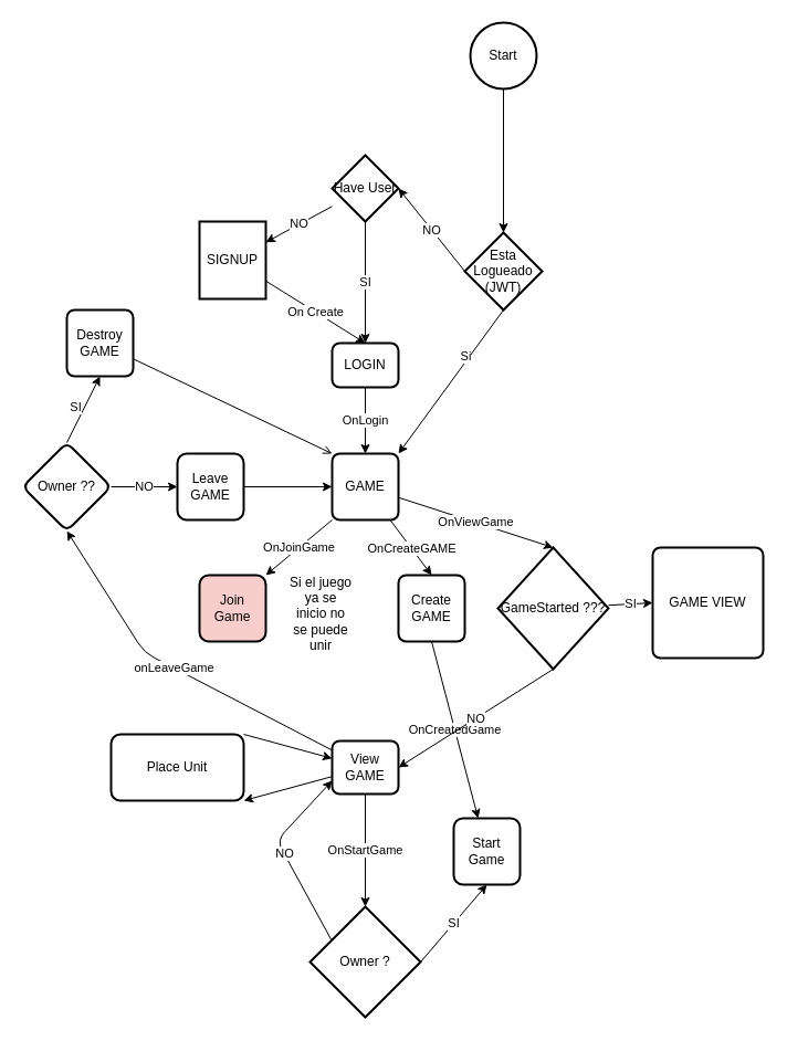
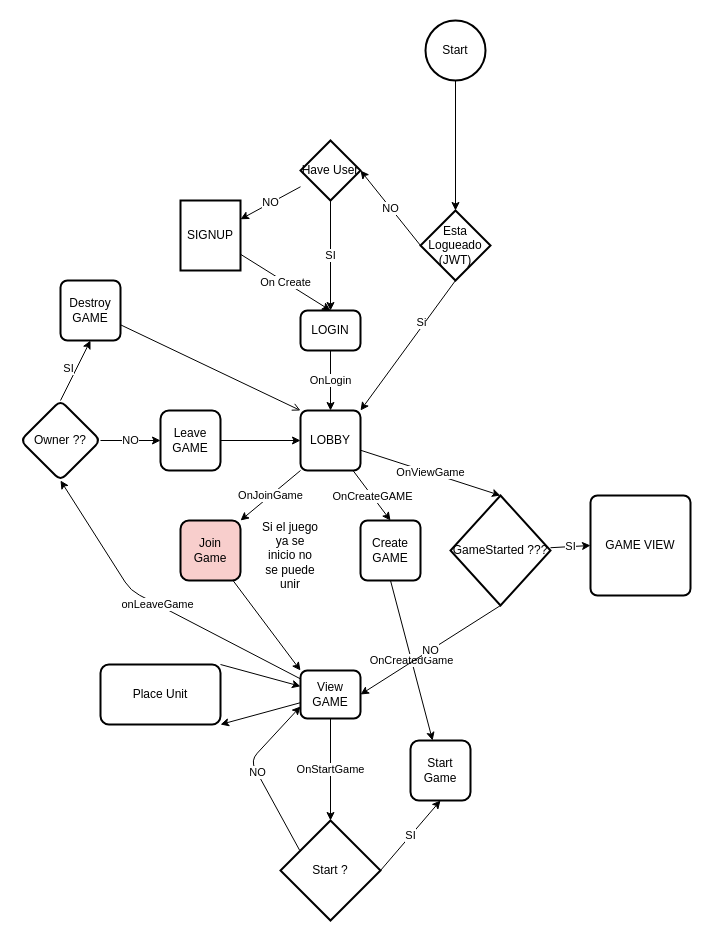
  <mxCell id="0" />
  <mxCell id="1" parent="0" />
  <mxCell id="2" value="OnLogin" style="edgeStyle=none;html=1;" parent="1" source="3" target="14" edge="1"><mxGeometry relative="1" as="geometry" /></mxCell>
  <mxCell id="3" value="LOGIN" style="rounded=1;whiteSpace=wrap;html=1;absoluteArcSize=1;arcSize=14;strokeWidth=2;" parent="1" vertex="1"><mxGeometry x="300" y="310" width="60" height="40" as="geometry" /></mxCell>
  <mxCell id="4" style="edgeStyle=none;html=1;entryX=0.5;entryY=0;entryDx=0;entryDy=0;entryPerimeter=0;" parent="1" source="5" target="37" edge="1"><mxGeometry relative="1" as="geometry" /></mxCell>
  <mxCell id="5" value="Start" style="strokeWidth=2;html=1;shape=mxgraph.flowchart.start_1;whiteSpace=wrap;" parent="1" vertex="1"><mxGeometry x="425" y="20" width="60" height="60" as="geometry" /></mxCell>
  <mxCell id="6" value="SI" style="edgeStyle=none;html=1;entryX=0.5;entryY=0;entryDx=0;entryDy=0;" parent="1" source="8" target="3" edge="1"><mxGeometry relative="1" as="geometry"><mxPoint x="320" y="300" as="targetPoint" /></mxGeometry></mxCell>
  <mxCell id="7" value="NO" style="edgeStyle=none;html=1;" parent="1" source="8" target="10" edge="1"><mxGeometry relative="1" as="geometry" /></mxCell>
  <mxCell id="8" value="Have User" style="strokeWidth=2;html=1;shape=mxgraph.flowchart.decision;whiteSpace=wrap;" parent="1" vertex="1"><mxGeometry x="300" y="140" width="60" height="60" as="geometry" /></mxCell>
  <mxCell id="9" value="On Create" style="edgeStyle=none;html=1;entryX=0.5;entryY=0;entryDx=0;entryDy=0;" parent="1" source="10" target="3" edge="1"><mxGeometry relative="1" as="geometry" /></mxCell>
  <mxCell id="10" value="SIGNUP" style="whiteSpace=wrap;html=1;strokeWidth=2;" parent="1" vertex="1"><mxGeometry x="180" y="200" width="60" height="70" as="geometry" /></mxCell>
  <mxCell id="11" value="OnCreateGAME" style="edgeStyle=none;html=1;entryX=0.5;entryY=0;entryDx=0;entryDy=0;" parent="1" source="14" target="18" edge="1"><mxGeometry x="0.015" relative="1" as="geometry"><mxPoint as="offset" /></mxGeometry></mxCell>
  <mxCell id="12" value="OnJoinGame" style="edgeStyle=none;html=1;entryX=1;entryY=0;entryDx=0;entryDy=0;exitX=0;exitY=1;exitDx=0;exitDy=0;" parent="1" source="14" target="16" edge="1"><mxGeometry relative="1" as="geometry"><mxPoint as="offset" /></mxGeometry></mxCell>
  <mxCell id="13" value="OnViewGame" style="edgeStyle=none;html=1;entryX=0.5;entryY=0;entryDx=0;entryDy=0;entryPerimeter=0;" parent="1" source="14" target="40" edge="1"><mxGeometry relative="1" as="geometry" /></mxCell>
- <mxCell id="14" value="GAME" style="rounded=1;whiteSpace=wrap;html=1;absoluteArcSize=1;arcSize=14;strokeWidth=2;" parent="1" vertex="1"><mxGeometry x="300" y="410" width="60" height="60" as="geometry" /></mxCell>
+ <mxCell id="14" value="LOBBY" style="rounded=1;whiteSpace=wrap;html=1;absoluteArcSize=1;arcSize=14;strokeWidth=2;" parent="1" vertex="1"><mxGeometry x="300" y="410" width="60" height="60" as="geometry" /></mxCell>
+ <mxCell id="15" style="edgeStyle=none;html=1;entryX=0;entryY=0;entryDx=0;entryDy=0;" parent="1" source="16" target="22" edge="1"><mxGeometry relative="1" as="geometry" /></mxCell>
  <mxCell id="16" value="Join Game" style="whiteSpace=wrap;html=1;rounded=1;arcSize=14;strokeWidth=2;fillColor=#f8cecc;" parent="1" vertex="1"><mxGeometry x="180" y="520" width="60" height="60" as="geometry" /></mxCell>
  <mxCell id="17" value="OnCreatedGame" style="edgeStyle=none;html=1;exitX=0.5;exitY=1;exitDx=0;exitDy=0;" parent="1" source="18" target="30" edge="1"><mxGeometry relative="1" as="geometry" /></mxCell>
  <mxCell id="18" value="Create GAME" style="rounded=1;whiteSpace=wrap;html=1;absoluteArcSize=1;arcSize=14;strokeWidth=2;" parent="1" vertex="1"><mxGeometry x="360" y="520" width="60" height="60" as="geometry" /></mxCell>
  <mxCell id="19" value="onLeaveGame" style="edgeStyle=none;html=1;entryX=0.5;entryY=1;entryDx=0;entryDy=0;" parent="1" source="22" target="27" edge="1"><mxGeometry x="-0.001" relative="1" as="geometry"><Array as="points"><mxPoint x="130" y="590" /></Array><mxPoint as="offset" /></mxGeometry></mxCell>
  <mxCell id="20" value="OnStartGame" style="edgeStyle=none;html=1;entryX=0.5;entryY=0;entryDx=0;entryDy=0;entryPerimeter=0;" parent="1" source="22" target="33" edge="1"><mxGeometry relative="1" as="geometry" /></mxCell>
  <mxCell id="21" value="" style="edgeStyle=none;html=1;entryX=1;entryY=1;entryDx=0;entryDy=0;" edge="1" parent="1" source="22" target="44"><mxGeometry relative="1" as="geometry" /></mxCell>
  <mxCell id="22" value="View GAME" style="whiteSpace=wrap;html=1;rounded=1;arcSize=14;strokeWidth=2;" parent="1" vertex="1"><mxGeometry x="300" y="670" width="60" height="48" as="geometry" /></mxCell>
  <mxCell id="23" value="" style="edgeStyle=none;html=1;entryX=0;entryY=0.5;entryDx=0;entryDy=0;" parent="1" source="24" target="14" edge="1"><mxGeometry relative="1" as="geometry" /></mxCell>
  <mxCell id="24" value="Leave GAME" style="whiteSpace=wrap;html=1;rounded=1;arcSize=14;strokeWidth=2;" parent="1" vertex="1"><mxGeometry x="160" y="410" width="60" height="60" as="geometry" /></mxCell>
  <mxCell id="25" value="NO" style="edgeStyle=none;html=1;entryX=0;entryY=0.5;entryDx=0;entryDy=0;exitX=1;exitY=0.5;exitDx=0;exitDy=0;" parent="1" source="27" target="24" edge="1"><mxGeometry relative="1" as="geometry"><mxPoint x="77" y="547" as="sourcePoint" /><Array as="points" /></mxGeometry></mxCell>
  <mxCell id="26" value="SI" style="edgeStyle=none;html=1;entryX=0.5;entryY=1;entryDx=0;entryDy=0;exitX=0.5;exitY=0;exitDx=0;exitDy=0;" parent="1" source="27" target="29" edge="1"><mxGeometry x="-0.017" y="7" relative="1" as="geometry"><mxPoint x="190" y="420" as="targetPoint" /><Array as="points" /><mxPoint y="1" as="offset" /></mxGeometry></mxCell>
  <mxCell id="27" value="Owner ??" style="rhombus;whiteSpace=wrap;html=1;rounded=1;arcSize=14;strokeWidth=2;" parent="1" vertex="1"><mxGeometry x="20" y="400" width="80" height="80" as="geometry" /></mxCell>
  <mxCell id="28" style="edgeStyle=none;html=1;entryX=0;entryY=0;entryDx=0;entryDy=0;endArrow=open;" parent="1" source="29" target="14" edge="1"><mxGeometry relative="1" as="geometry" /></mxCell>
  <mxCell id="29" value="Destroy GAME" style="rounded=1;whiteSpace=wrap;html=1;absoluteArcSize=1;arcSize=14;strokeWidth=2;" parent="1" vertex="1"><mxGeometry x="60" y="280" width="60" height="60" as="geometry" /></mxCell>
  <mxCell id="30" value="Start Game" style="whiteSpace=wrap;html=1;rounded=1;arcSize=14;strokeWidth=2;" parent="1" vertex="1"><mxGeometry x="410" y="740" width="60" height="60" as="geometry" /></mxCell>
  <mxCell id="31" value="NO" style="edgeStyle=none;html=1;entryX=0;entryY=0.75;entryDx=0;entryDy=0;exitX=0.19;exitY=0.295;exitDx=0;exitDy=0;exitPerimeter=0;" parent="1" source="33" target="22" edge="1"><mxGeometry relative="1" as="geometry"><Array as="points"><mxPoint x="250" y="760" /></Array></mxGeometry></mxCell>
  <mxCell id="32" value="SI" style="edgeStyle=none;html=1;entryX=0.5;entryY=1;entryDx=0;entryDy=0;exitX=1;exitY=0.5;exitDx=0;exitDy=0;exitPerimeter=0;" parent="1" source="33" target="30" edge="1"><mxGeometry relative="1" as="geometry" /></mxCell>
- <mxCell id="33" value="Owner ?" style="strokeWidth=2;html=1;shape=mxgraph.flowchart.decision;whiteSpace=wrap;" parent="1" vertex="1"><mxGeometry x="280" y="820" width="100" height="100" as="geometry" /></mxCell>
+ <mxCell id="33" value="Start ?" style="strokeWidth=2;html=1;shape=mxgraph.flowchart.decision;whiteSpace=wrap;" parent="1" vertex="1"><mxGeometry x="280" y="820" width="100" height="100" as="geometry" /></mxCell>
  <mxCell id="34" style="edgeStyle=none;html=1;entryX=1;entryY=0;entryDx=0;entryDy=0;exitX=0.5;exitY=1;exitDx=0;exitDy=0;exitPerimeter=0;" parent="1" source="37" target="14" edge="1"><mxGeometry relative="1" as="geometry" /></mxCell>
  <mxCell id="35" value="Si" style="edgeLabel;html=1;align=center;verticalAlign=middle;resizable=0;points=[];" parent="34" vertex="1" connectable="0"><mxGeometry x="-0.312" y="-3" relative="1" as="geometry"><mxPoint y="-1" as="offset" /></mxGeometry></mxCell>
  <mxCell id="36" value="NO" style="edgeStyle=none;html=1;entryX=1;entryY=0.5;entryDx=0;entryDy=0;entryPerimeter=0;exitX=0;exitY=0.5;exitDx=0;exitDy=0;exitPerimeter=0;" parent="1" source="37" target="8" edge="1"><mxGeometry relative="1" as="geometry"><mxPoint x="420" y="217" as="sourcePoint" /></mxGeometry></mxCell>
  <mxCell id="37" value="Esta Logueado (JWT)" style="strokeWidth=2;html=1;shape=mxgraph.flowchart.decision;whiteSpace=wrap;" parent="1" vertex="1"><mxGeometry x="420" y="210" width="70" height="70" as="geometry" /></mxCell>
  <mxCell id="38" value="NO" style="edgeStyle=none;html=1;entryX=1;entryY=0.5;entryDx=0;entryDy=0;exitX=0.5;exitY=1;exitDx=0;exitDy=0;exitPerimeter=0;" parent="1" source="40" target="22" edge="1"><mxGeometry relative="1" as="geometry"><mxPoint x="330" y="630" as="sourcePoint" /></mxGeometry></mxCell>
  <mxCell id="39" value="SI" style="edgeStyle=none;html=1;entryX=0;entryY=0.5;entryDx=0;entryDy=0;" parent="1" source="40" target="41" edge="1"><mxGeometry relative="1" as="geometry" /></mxCell>
  <mxCell id="40" value="GameStarted ???" style="strokeWidth=2;html=1;shape=mxgraph.flowchart.decision;whiteSpace=wrap;" parent="1" vertex="1"><mxGeometry x="450" y="495" width="100" height="110" as="geometry" /></mxCell>
  <mxCell id="41" value="GAME VIEW" style="rounded=1;whiteSpace=wrap;html=1;absoluteArcSize=1;arcSize=14;strokeWidth=2;" parent="1" vertex="1"><mxGeometry x="590" y="495" width="100" height="100" as="geometry" /></mxCell>
  <mxCell id="42" value="Si el juego ya se inicio no se puede unir" style="text;html=1;strokeColor=none;fillColor=none;align=center;verticalAlign=middle;whiteSpace=wrap;rounded=0;perimeterSpacing=2;" parent="1" vertex="1"><mxGeometry x="260" y="530" width="60" height="50" as="geometry" /></mxCell>
  <mxCell id="43" value="" style="edgeStyle=none;html=1;exitX=1;exitY=0;exitDx=0;exitDy=0;" edge="1" parent="1" source="44" target="22"><mxGeometry relative="1" as="geometry" /></mxCell>
  <mxCell id="44" value="Place Unit" style="whiteSpace=wrap;html=1;rounded=1;arcSize=14;strokeWidth=2;" vertex="1" parent="1"><mxGeometry x="100" y="664" width="120" height="60" as="geometry" /></mxCell>
